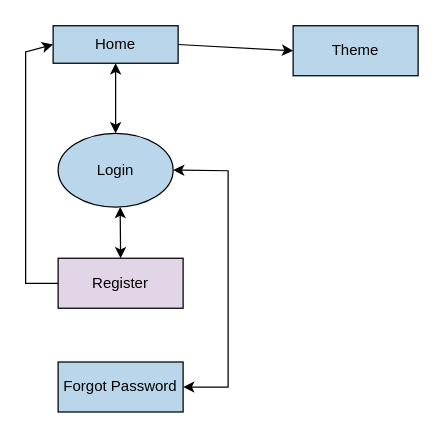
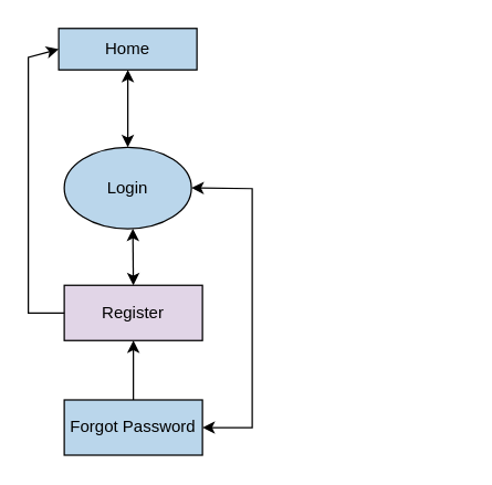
  <mxCell id="0" />
  <mxCell id="1" parent="0" />
  <mxCell id="2" value="Home" style="rounded=0;whiteSpace=wrap;html=1;fillColor=#BAD6EB;" vertex="1" parent="1"><mxGeometry x="42" y="20" width="100" height="30" as="geometry" /></mxCell>
  <mxCell id="3" value="" style="endArrow=classic;startArrow=classic;html=1;rounded=0;entryX=0.5;entryY=1;entryDx=0;entryDy=0;exitX=0.5;exitY=0;exitDx=0;exitDy=0;" edge="1" parent="1" source="4" target="2"><mxGeometry width="50" height="50" relative="1" as="geometry"><mxPoint x="96" y="125" as="sourcePoint" /><mxPoint x="220" y="85" as="targetPoint" /></mxGeometry></mxCell>
  <mxCell id="4" value="Login" style="ellipse;whiteSpace=wrap;html=1;fillColor=#BAD6EB;" vertex="1" parent="1"><mxGeometry x="46" y="106" width="92" height="59" as="geometry" /></mxCell>
  <mxCell id="5" value="Register" style="rounded=0;whiteSpace=wrap;html=1;fillColor=#e1d5e7;" vertex="1" parent="1"><mxGeometry x="46" y="206" width="100" height="40" as="geometry" /></mxCell>
  <mxCell id="6" value="" style="endArrow=classic;startArrow=classic;html=1;rounded=0;entryX=0.5;entryY=1;entryDx=0;entryDy=0;exitX=0.5;exitY=0;exitDx=0;exitDy=0;" edge="1" parent="1" source="5"><mxGeometry width="50" height="50" relative="1" as="geometry"><mxPoint x="95.62" y="229" as="sourcePoint" /><mxPoint x="95.62" y="165" as="targetPoint" /></mxGeometry></mxCell>
  <mxCell id="7" value="Forgot Password" style="rounded=0;whiteSpace=wrap;html=1;fillColor=#BAD6EB;" vertex="1" parent="1"><mxGeometry x="46" y="289" width="100" height="40" as="geometry" /></mxCell>
  <mxCell id="8" value="" style="endArrow=classic;startArrow=classic;html=1;rounded=0;exitX=1;exitY=0.5;exitDx=0;exitDy=0;entryX=1;entryY=0.5;entryDx=0;entryDy=0;" edge="1" parent="1" source="7" target="4"><mxGeometry width="50" height="50" relative="1" as="geometry"><mxPoint x="181" y="313" as="sourcePoint" /><mxPoint x="181" y="70" as="targetPoint" /><Array as="points"><mxPoint x="182" y="309" /><mxPoint x="182" y="136" /></Array></mxGeometry></mxCell>
  <mxCell id="9" value="" style="endArrow=classic;html=1;rounded=0;exitX=0;exitY=0.5;exitDx=0;exitDy=0;entryX=0;entryY=0.5;entryDx=0;entryDy=0;" edge="1" parent="1" source="5" target="2"><mxGeometry width="50" height="50" relative="1" as="geometry"><mxPoint x="-29" y="197" as="sourcePoint" /><mxPoint x="15" y="42" as="targetPoint" /><Array as="points"><mxPoint x="20" y="226" /><mxPoint x="20" y="41" /></Array></mxGeometry></mxCell>
- <mxCell id="11" value="Theme" style="rounded=0;whiteSpace=wrap;html=1;fillColor=#BAD6EB;" vertex="1" parent="1"><mxGeometry x="234" y="20" width="100" height="40" as="geometry" /></mxCell>
- <mxCell id="12" value="" style="endArrow=classic;html=1;rounded=0;entryX=0;entryY=0.5;entryDx=0;entryDy=0;exitX=1;exitY=0.5;exitDx=0;exitDy=0;" edge="1" parent="1" source="2" target="11"><mxGeometry width="50" height="50" relative="1" as="geometry"><mxPoint x="189" y="60" as="sourcePoint" /><mxPoint x="189" y="17" as="targetPoint" /></mxGeometry></mxCell>
+ <mxCell id="10" value="" style="endArrow=classic;html=1;rounded=0;entryX=0.5;entryY=1;entryDx=0;entryDy=0;exitX=0.5;exitY=0;exitDx=0;exitDy=0;" edge="1" parent="1" source="7" target="5"><mxGeometry width="50" height="50" relative="1" as="geometry"><mxPoint x="98" y="288" as="sourcePoint" /><mxPoint x="153" y="183" as="targetPoint" /></mxGeometry></mxCell>
